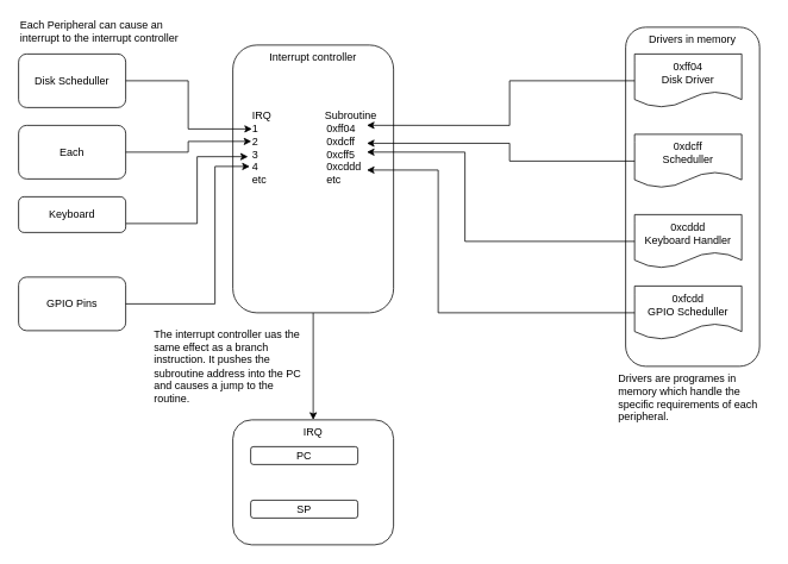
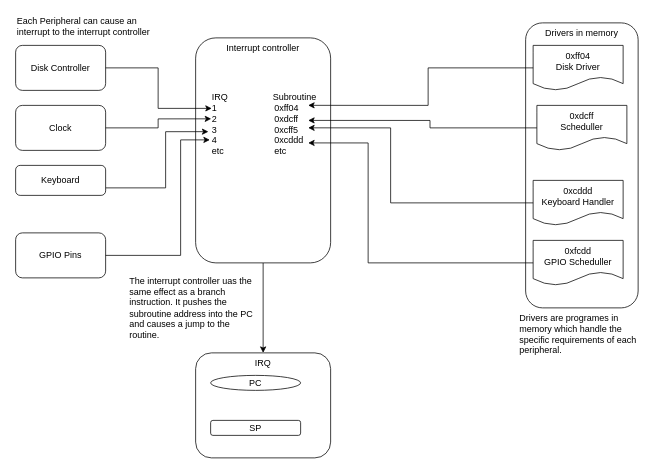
  <mxCell id="0" />
  <mxCell id="1" parent="0" />
  <mxCell id="2" value="Drivers in memory" style="rounded=1;whiteSpace=wrap;html=1;align=center;verticalAlign=top;" vertex="1" parent="1"><mxGeometry x="700" y="30" width="150" height="380" as="geometry" /></mxCell>
  <mxCell id="3" style="edgeStyle=orthogonalEdgeStyle;rounded=0;orthogonalLoop=1;jettySize=auto;html=1;entryX=0.5;entryY=0;entryDx=0;entryDy=0;" edge="1" parent="1" source="4" target="13"><mxGeometry relative="1" as="geometry" /></mxCell>
  <mxCell id="4" value="Interrupt controller" style="rounded=1;whiteSpace=wrap;html=1;verticalAlign=top;" vertex="1" parent="1"><mxGeometry x="260" y="50" width="180" height="300" as="geometry" /></mxCell>
  <mxCell id="5" value="IRQ&amp;nbsp; &amp;nbsp; &amp;nbsp; &amp;nbsp; &amp;nbsp; &amp;nbsp; &amp;nbsp; &amp;nbsp; &amp;nbsp; Subroutine&lt;div&gt;1&amp;nbsp; &amp;nbsp; &amp;nbsp; &amp;nbsp; &amp;nbsp; &amp;nbsp; &amp;nbsp; &amp;nbsp; &amp;nbsp; &amp;nbsp; &amp;nbsp; &amp;nbsp;0xff04&lt;/div&gt;&lt;div&gt;2&amp;nbsp; &amp;nbsp; &amp;nbsp; &amp;nbsp; &amp;nbsp; &amp;nbsp; &amp;nbsp; &amp;nbsp; &amp;nbsp; &amp;nbsp; &amp;nbsp; &amp;nbsp;0xdcff&lt;/div&gt;&lt;div&gt;3&amp;nbsp; &amp;nbsp; &amp;nbsp; &amp;nbsp; &amp;nbsp; &amp;nbsp; &amp;nbsp; &amp;nbsp; &amp;nbsp; &amp;nbsp; &amp;nbsp; &amp;nbsp;0xcff5&lt;/div&gt;&lt;div&gt;4&amp;nbsp; &amp;nbsp; &amp;nbsp; &amp;nbsp; &amp;nbsp; &amp;nbsp; &amp;nbsp; &amp;nbsp; &amp;nbsp; &amp;nbsp; &amp;nbsp; &amp;nbsp;0xcddd&lt;/div&gt;&lt;div&gt;etc&lt;span style=&quot;white-space: pre;&quot;&gt;&#09;&lt;/span&gt;&amp;nbsp; &amp;nbsp; &amp;nbsp; &amp;nbsp; &amp;nbsp; &amp;nbsp; &amp;nbsp; &amp;nbsp; &amp;nbsp;etc&lt;/div&gt;" style="text;html=1;align=left;verticalAlign=middle;whiteSpace=wrap;rounded=0;" vertex="1" parent="1"><mxGeometry x="280" y="90" width="150" height="150" as="geometry" /></mxCell>
- <mxCell id="6" value="Disk Scheduller" style="rounded=1;whiteSpace=wrap;html=1;" vertex="1" parent="1"><mxGeometry x="20" y="60" width="120" height="60" as="geometry" /></mxCell>
- <mxCell id="7" value="Each" style="rounded=1;whiteSpace=wrap;html=1;" vertex="1" parent="1"><mxGeometry x="20" y="140" width="120" height="60" as="geometry" /></mxCell>
+ <mxCell id="6" value="Disk Controller" style="rounded=1;whiteSpace=wrap;html=1;" vertex="1" parent="1"><mxGeometry x="20" y="60" width="120" height="60" as="geometry" /></mxCell>
+ <mxCell id="7" value="Clock" style="rounded=1;whiteSpace=wrap;html=1;" vertex="1" parent="1"><mxGeometry x="20" y="140" width="120" height="60" as="geometry" /></mxCell>
  <mxCell id="8" style="edgeStyle=orthogonalEdgeStyle;rounded=0;orthogonalLoop=1;jettySize=auto;html=1;entryX=-0.02;entryY=0.567;entryDx=0;entryDy=0;entryPerimeter=0;" edge="1" parent="1" source="9" target="5"><mxGeometry relative="1" as="geometry"><Array as="points"><mxPoint x="220" y="250" /><mxPoint x="220" y="175" /></Array></mxGeometry></mxCell>
  <mxCell id="9" value="Keyboard" style="rounded=1;whiteSpace=wrap;html=1;" vertex="1" parent="1"><mxGeometry x="20" y="220" width="120" height="40" as="geometry" /></mxCell>
  <mxCell id="10" value="0xff04&lt;div&gt;Disk Driver&lt;/div&gt;" style="shape=document;whiteSpace=wrap;html=1;boundedLbl=1;" vertex="1" parent="1"><mxGeometry x="710" y="60" width="120" height="60" as="geometry" /></mxCell>
- <mxCell id="11" value="0xdcff&lt;div&gt;Scheduller&lt;/div&gt;" style="shape=document;whiteSpace=wrap;html=1;boundedLbl=1;" vertex="1" parent="1"><mxGeometry x="710" y="150" width="120" height="60" as="geometry" /></mxCell>
+ <mxCell id="11" value="0xdcff&lt;div&gt;Scheduller&lt;/div&gt;" style="shape=document;whiteSpace=wrap;html=1;boundedLbl=1;" vertex="1" parent="1"><mxGeometry x="715" y="140" width="120" height="60" as="geometry" /></mxCell>
  <mxCell id="12" value="&lt;div&gt;0xcddd&lt;/div&gt;Keyboard Handler" style="shape=document;whiteSpace=wrap;html=1;boundedLbl=1;" vertex="1" parent="1"><mxGeometry x="710" y="240" width="120" height="60" as="geometry" /></mxCell>
  <mxCell id="13" value="IRQ" style="rounded=1;whiteSpace=wrap;html=1;verticalAlign=top;" vertex="1" parent="1"><mxGeometry x="260" y="470" width="180" height="140" as="geometry" /></mxCell>
- <mxCell id="14" value="PC" style="rounded=1;whiteSpace=wrap;html=1;" vertex="1" parent="1"><mxGeometry x="280" y="500" width="120" height="20" as="geometry" /></mxCell>
+ <mxCell id="14" value="PC" style="ellipse;whiteSpace=wrap;html=1;" vertex="1" parent="1"><mxGeometry x="280" y="500" width="120" height="20" as="geometry" /></mxCell>
  <mxCell id="15" value="SP" style="rounded=1;whiteSpace=wrap;html=1;" vertex="1" parent="1"><mxGeometry x="280" y="560" width="120" height="20" as="geometry" /></mxCell>
  <mxCell id="16" style="edgeStyle=orthogonalEdgeStyle;rounded=0;orthogonalLoop=1;jettySize=auto;html=1;entryX=0.01;entryY=0.36;entryDx=0;entryDy=0;entryPerimeter=0;" edge="1" parent="1" source="6" target="5"><mxGeometry relative="1" as="geometry"><mxPoint x="230" y="110" as="targetPoint" /></mxGeometry></mxCell>
  <mxCell id="17" style="edgeStyle=orthogonalEdgeStyle;rounded=0;orthogonalLoop=1;jettySize=auto;html=1;entryX=0.005;entryY=0.453;entryDx=0;entryDy=0;entryPerimeter=0;" edge="1" parent="1" source="7" target="5"><mxGeometry relative="1" as="geometry" /></mxCell>
  <mxCell id="18" style="edgeStyle=orthogonalEdgeStyle;rounded=0;orthogonalLoop=1;jettySize=auto;html=1;entryX=0.867;entryY=0.333;entryDx=0;entryDy=0;entryPerimeter=0;" edge="1" parent="1" source="10" target="5"><mxGeometry relative="1" as="geometry" /></mxCell>
  <mxCell id="19" style="edgeStyle=orthogonalEdgeStyle;rounded=0;orthogonalLoop=1;jettySize=auto;html=1;entryX=0.867;entryY=0.467;entryDx=0;entryDy=0;entryPerimeter=0;" edge="1" parent="1" source="11" target="5"><mxGeometry relative="1" as="geometry" /></mxCell>
  <mxCell id="20" style="edgeStyle=orthogonalEdgeStyle;rounded=0;orthogonalLoop=1;jettySize=auto;html=1;entryX=0.867;entryY=0.533;entryDx=0;entryDy=0;entryPerimeter=0;" edge="1" parent="1" source="12" target="5"><mxGeometry relative="1" as="geometry"><Array as="points"><mxPoint x="520" y="270" /><mxPoint x="520" y="170" /></Array></mxGeometry></mxCell>
  <mxCell id="21" value="GPIO Pins" style="rounded=1;whiteSpace=wrap;html=1;" vertex="1" parent="1"><mxGeometry x="20" y="310" width="120" height="60" as="geometry" /></mxCell>
  <mxCell id="22" style="edgeStyle=orthogonalEdgeStyle;rounded=0;orthogonalLoop=1;jettySize=auto;html=1;entryX=-0.007;entryY=0.64;entryDx=0;entryDy=0;entryPerimeter=0;" edge="1" parent="1" source="21" target="5"><mxGeometry relative="1" as="geometry"><Array as="points"><mxPoint x="240" y="340" /><mxPoint x="240" y="186" /></Array></mxGeometry></mxCell>
  <mxCell id="23" value="&lt;div&gt;0xfcdd&lt;/div&gt;GPIO Scheduller" style="shape=document;whiteSpace=wrap;html=1;boundedLbl=1;" vertex="1" parent="1"><mxGeometry x="710" y="320" width="120" height="60" as="geometry" /></mxCell>
  <mxCell id="24" style="edgeStyle=orthogonalEdgeStyle;rounded=0;orthogonalLoop=1;jettySize=auto;html=1;entryX=0.867;entryY=0.667;entryDx=0;entryDy=0;entryPerimeter=0;" edge="1" parent="1" source="23" target="5"><mxGeometry relative="1" as="geometry"><Array as="points"><mxPoint x="490" y="350" /><mxPoint x="490" y="190" /></Array></mxGeometry></mxCell>
  <mxCell id="25" value="Each Peripheral can cause an interrupt to the interrupt controller" style="text;html=1;align=left;verticalAlign=middle;whiteSpace=wrap;rounded=0;" vertex="1" parent="1"><mxGeometry x="20" y="20" width="190" height="30" as="geometry" /></mxCell>
  <mxCell id="26" value="The interrupt controller uas the same effect as a branch instruction. It pushes the subroutine address into the PC and causes a jump to the routine.&amp;nbsp;" style="text;html=1;align=left;verticalAlign=middle;whiteSpace=wrap;rounded=0;" vertex="1" parent="1"><mxGeometry x="170" y="390" width="170" height="40" as="geometry" /></mxCell>
  <mxCell id="27" value="Drivers are programes in memory which handle the specific requirements of each peripheral." style="text;html=1;align=left;verticalAlign=middle;whiteSpace=wrap;rounded=0;" vertex="1" parent="1"><mxGeometry x="690" y="430" width="170" height="30" as="geometry" /></mxCell>
